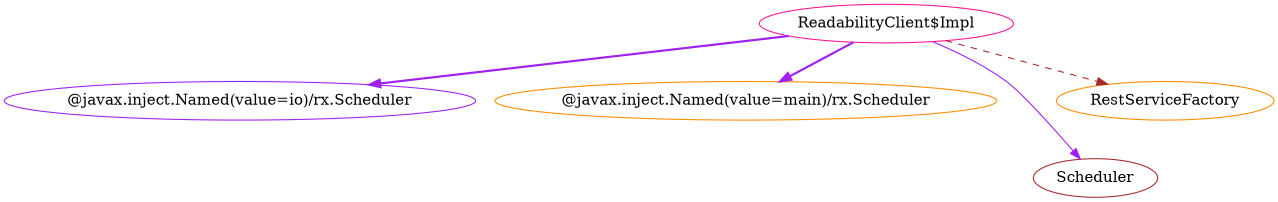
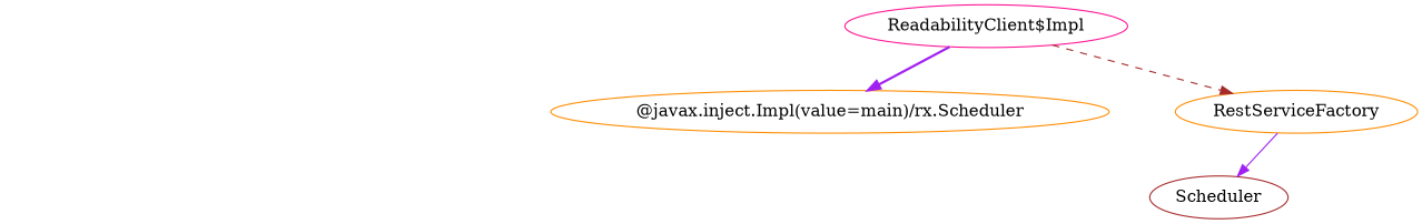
  digraph {
    concentrate=true
    node [color=darkorange]
    edge [color=purple style=bold]
    n1 [color=deeppink label="ReadabilityClient$Impl"]
-   n2 [color=purple label="@javax.inject.Named(value=io)/rx.Scheduler"]
-   n3 [label="@javax.inject.Named(value=main)/rx.Scheduler"]
+   n3 [label="@javax.inject.Impl(value=main)/rx.Scheduler"]
    n4 [color=brown label=Scheduler]
    RestServiceFactory
-   n1 -> n2
    n1 -> n3
-   n1 -> n4 [style=solid]
+   RestServiceFactory -> n4 [style=solid]
    n1 -> RestServiceFactory [color=brown style=dashed]
  }
